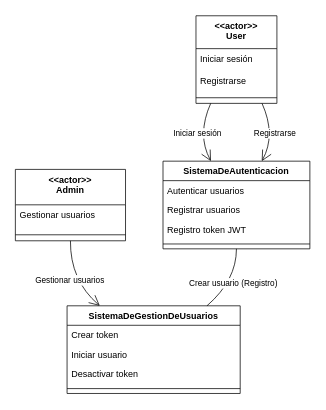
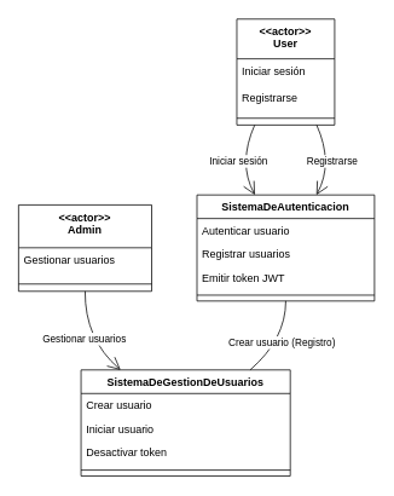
  <mxCell id="0" />
  <mxCell id="1" parent="0" />
  <mxCell id="2" value="&lt;&lt;actor&gt;&gt;&#10;User" style="swimlane;fontStyle=1;align=center;verticalAlign=top;childLayout=stackLayout;horizontal=1;startSize=43.875;horizontalStack=0;resizeParent=1;resizeParentMax=0;resizeLast=0;collapsible=0;marginBottom=0;" vertex="1" parent="1"><mxGeometry x="261" y="20" width="108" height="116.875" as="geometry" /></mxCell>
  <mxCell id="3" value="Iniciar sesión" style="text;strokeColor=none;fillColor=none;align=left;verticalAlign=top;spacingLeft=4;spacingRight=4;overflow=hidden;rotatable=0;points=[[0,0.5],[1,0.5]];portConstraint=eastwest;" vertex="1" parent="2"><mxGeometry y="43.875" width="108" height="29" as="geometry" /></mxCell>
  <mxCell id="4" value="Registrarse" style="text;strokeColor=none;fillColor=none;align=left;verticalAlign=top;spacingLeft=4;spacingRight=4;overflow=hidden;rotatable=0;points=[[0,0.5],[1,0.5]];portConstraint=eastwest;" vertex="1" parent="2"><mxGeometry y="72.875" width="108" height="29" as="geometry" /></mxCell>
  <mxCell id="5" style="line;strokeWidth=1;fillColor=none;align=left;verticalAlign=middle;spacingTop=-1;spacingLeft=3;spacingRight=3;rotatable=0;labelPosition=right;points=[];portConstraint=eastwest;strokeColor=inherit;" vertex="1" parent="2"><mxGeometry y="101.875" width="108" height="15" as="geometry" /></mxCell>
  <mxCell id="6" value="&lt;&lt;actor&gt;&gt;&#10;Admin" style="swimlane;fontStyle=1;align=center;verticalAlign=top;childLayout=stackLayout;horizontal=1;startSize=47.25;horizontalStack=0;resizeParent=1;resizeParentMax=0;resizeLast=0;collapsible=0;marginBottom=0;" vertex="1" parent="1"><mxGeometry x="20" y="225" width="147" height="95.25" as="geometry" /></mxCell>
  <mxCell id="7" value="Gestionar usuarios" style="text;strokeColor=none;fillColor=none;align=left;verticalAlign=top;spacingLeft=4;spacingRight=4;overflow=hidden;rotatable=0;points=[[0,0.5],[1,0.5]];portConstraint=eastwest;" vertex="1" parent="6"><mxGeometry y="47.25" width="147" height="32" as="geometry" /></mxCell>
  <mxCell id="8" style="line;strokeWidth=1;fillColor=none;align=left;verticalAlign=middle;spacingTop=-1;spacingLeft=3;spacingRight=3;rotatable=0;labelPosition=right;points=[];portConstraint=eastwest;strokeColor=inherit;" vertex="1" parent="6"><mxGeometry y="79.25" width="147" height="16" as="geometry" /></mxCell>
  <mxCell id="9" value="SistemaDeAutenticacion" style="swimlane;fontStyle=1;align=center;verticalAlign=top;childLayout=stackLayout;horizontal=1;startSize=26;horizontalStack=0;resizeParent=1;resizeParentMax=0;resizeLast=0;collapsible=0;marginBottom=0;" vertex="1" parent="1"><mxGeometry x="217" y="214" width="196" height="117" as="geometry" /></mxCell>
- <mxCell id="10" value="Autenticar usuarios" style="text;strokeColor=none;fillColor=none;align=left;verticalAlign=top;spacingLeft=4;spacingRight=4;overflow=hidden;rotatable=0;points=[[0,0.5],[1,0.5]];portConstraint=eastwest;" vertex="1" parent="9"><mxGeometry y="26" width="196" height="26" as="geometry" /></mxCell>
+ <mxCell id="10" value="Autenticar usuario" style="text;strokeColor=none;fillColor=none;align=left;verticalAlign=top;spacingLeft=4;spacingRight=4;overflow=hidden;rotatable=0;points=[[0,0.5],[1,0.5]];portConstraint=eastwest;" vertex="1" parent="9"><mxGeometry y="26" width="196" height="26" as="geometry" /></mxCell>
  <mxCell id="11" value="Registrar usuarios" style="text;strokeColor=none;fillColor=none;align=left;verticalAlign=top;spacingLeft=4;spacingRight=4;overflow=hidden;rotatable=0;points=[[0,0.5],[1,0.5]];portConstraint=eastwest;" vertex="1" parent="9"><mxGeometry y="52" width="196" height="26" as="geometry" /></mxCell>
- <mxCell id="12" value="Registro token JWT" style="text;strokeColor=none;fillColor=none;align=left;verticalAlign=top;spacingLeft=4;spacingRight=4;overflow=hidden;rotatable=0;points=[[0,0.5],[1,0.5]];portConstraint=eastwest;" vertex="1" parent="9"><mxGeometry y="78" width="196" height="26" as="geometry" /></mxCell>
+ <mxCell id="12" value="Emitir token JWT" style="text;strokeColor=none;fillColor=none;align=left;verticalAlign=top;spacingLeft=4;spacingRight=4;overflow=hidden;rotatable=0;points=[[0,0.5],[1,0.5]];portConstraint=eastwest;" vertex="1" parent="9"><mxGeometry y="78" width="196" height="26" as="geometry" /></mxCell>
  <mxCell id="13" style="line;strokeWidth=1;fillColor=none;align=left;verticalAlign=middle;spacingTop=-1;spacingLeft=3;spacingRight=3;rotatable=0;labelPosition=right;points=[];portConstraint=eastwest;strokeColor=inherit;" vertex="1" parent="9"><mxGeometry y="104" width="196" height="13" as="geometry" /></mxCell>
  <mxCell id="14" value="SistemaDeGestionDeUsuarios" style="swimlane;fontStyle=1;align=center;verticalAlign=top;childLayout=stackLayout;horizontal=1;startSize=26;horizontalStack=0;resizeParent=1;resizeParentMax=0;resizeLast=0;collapsible=0;marginBottom=0;" vertex="1" parent="1"><mxGeometry x="89" y="407" width="231" height="117" as="geometry" /></mxCell>
- <mxCell id="15" value="Crear token" style="text;strokeColor=none;fillColor=none;align=left;verticalAlign=top;spacingLeft=4;spacingRight=4;overflow=hidden;rotatable=0;points=[[0,0.5],[1,0.5]];portConstraint=eastwest;" vertex="1" parent="14"><mxGeometry y="26" width="231" height="26" as="geometry" /></mxCell>
+ <mxCell id="15" value="Crear usuario" style="text;strokeColor=none;fillColor=none;align=left;verticalAlign=top;spacingLeft=4;spacingRight=4;overflow=hidden;rotatable=0;points=[[0,0.5],[1,0.5]];portConstraint=eastwest;" vertex="1" parent="14"><mxGeometry y="26" width="231" height="26" as="geometry" /></mxCell>
  <mxCell id="16" value="Iniciar usuario" style="text;strokeColor=none;fillColor=none;align=left;verticalAlign=top;spacingLeft=4;spacingRight=4;overflow=hidden;rotatable=0;points=[[0,0.5],[1,0.5]];portConstraint=eastwest;" vertex="1" parent="14"><mxGeometry y="52" width="231" height="26" as="geometry" /></mxCell>
  <mxCell id="17" value="Desactivar token" style="text;strokeColor=none;fillColor=none;align=left;verticalAlign=top;spacingLeft=4;spacingRight=4;overflow=hidden;rotatable=0;points=[[0,0.5],[1,0.5]];portConstraint=eastwest;" vertex="1" parent="14"><mxGeometry y="78" width="231" height="26" as="geometry" /></mxCell>
  <mxCell id="18" style="line;strokeWidth=1;fillColor=none;align=left;verticalAlign=middle;spacingTop=-1;spacingLeft=3;spacingRight=3;rotatable=0;labelPosition=right;points=[];portConstraint=eastwest;strokeColor=inherit;" vertex="1" parent="14"><mxGeometry y="104" width="231" height="13" as="geometry" /></mxCell>
  <mxCell id="19" value="Iniciar sesión" style="curved=1;startArrow=none;endArrow=open;endSize=12;exitX=0.182;exitY=1;entryX=0.325;entryY=-0.004;rounded=0;" edge="1" parent="1" source="2" target="9"><mxGeometry relative="1" as="geometry"><Array as="points"><mxPoint x="262" y="179" /></Array></mxGeometry></mxCell>
  <mxCell id="20" value="Registrarse" style="curved=1;startArrow=none;endArrow=open;endSize=12;exitX=0.816;exitY=1;entryX=0.674;entryY=-0.004;rounded=0;" edge="1" parent="1" source="2" target="9"><mxGeometry relative="1" as="geometry"><Array as="points"><mxPoint x="368" y="179" /></Array></mxGeometry></mxCell>
  <mxCell id="21" value="Gestionar usuarios" style="curved=1;startArrow=none;endArrow=open;endSize=12;exitX=0.5;exitY=0.993;entryX=0.189;entryY=0;rounded=0;" edge="1" parent="1" source="6" target="14"><mxGeometry relative="1" as="geometry"><Array as="points"><mxPoint x="93" y="373" /></Array></mxGeometry></mxCell>
  <mxCell id="22" value="Crear usuario (Registro)" style="curved=1;startArrow=none;endArrow=none;endSize=12;exitX=0.5;exitY=0.996;entryX=0.808;entryY=0;rounded=0;" edge="1" parent="1" source="9" target="14"><mxGeometry relative="1" as="geometry"><Array as="points"><mxPoint x="315" y="373" /></Array></mxGeometry></mxCell>
